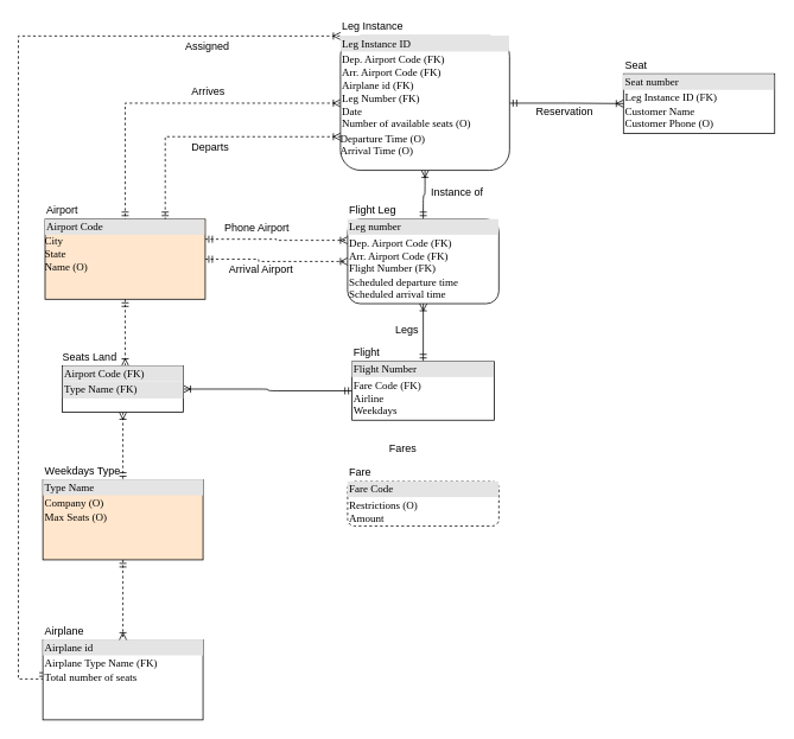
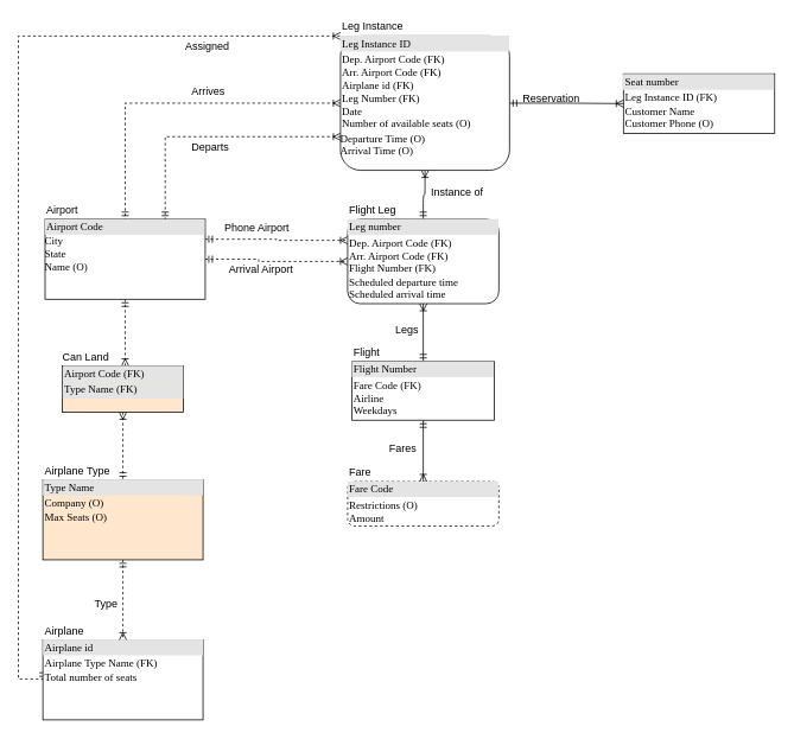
  <mxCell id="0" />
  <mxCell id="1" parent="0" />
  <mxCell id="2" style="edgeStyle=orthogonalEdgeStyle;rounded=0;orthogonalLoop=1;jettySize=auto;html=1;exitX=1;exitY=0.25;exitDx=0;exitDy=0;entryX=0;entryY=0.25;entryDx=0;entryDy=0;dashed=1;startArrow=ERmandOne;startFill=0;endArrow=ERoneToMany;endFill=0;" parent="1" source="4" target="7" edge="1"><mxGeometry relative="1" as="geometry" /></mxCell>
  <mxCell id="3" style="edgeStyle=orthogonalEdgeStyle;rounded=0;orthogonalLoop=1;jettySize=auto;html=1;exitX=0.5;exitY=1;exitDx=0;exitDy=0;entryX=0.5;entryY=1;entryDx=0;entryDy=0;startArrow=ERmandOne;startFill=0;endArrow=ERoneToMany;endFill=0;dashed=1;" edge="1" parent="1" source="4" target="42"><mxGeometry relative="1" as="geometry"><Array as="points"><mxPoint x="140" y="382" /><mxPoint x="140" y="382" /></Array></mxGeometry></mxCell>
- <mxCell id="4" value="&lt;div style=&quot;box-sizing: border-box ; width: 100% ; background: #e4e4e4 ; padding: 2px&quot;&gt;Airport Code&lt;/div&gt;City&lt;br&gt;State&lt;br&gt;Name (O)" style="verticalAlign=top;align=left;overflow=fill;html=1;rounded=0;shadow=0;comic=0;labelBackgroundColor=none;strokeWidth=1;fontFamily=Verdana;fontSize=12;fillColor=#ffe6cc;" parent="1" vertex="1"><mxGeometry x="50" y="246" width="180" height="90" as="geometry" /></mxCell>
+ <mxCell id="4" value="&lt;div style=&quot;box-sizing: border-box ; width: 100% ; background: #e4e4e4 ; padding: 2px&quot;&gt;Airport Code&lt;/div&gt;City&lt;br&gt;State&lt;br&gt;Name (O)" style="verticalAlign=top;align=left;overflow=fill;html=1;rounded=0;shadow=0;comic=0;labelBackgroundColor=none;strokeWidth=1;fontFamily=Verdana;fontSize=12" parent="1" vertex="1"><mxGeometry x="50" y="246" width="180" height="90" as="geometry" /></mxCell>
  <mxCell id="5" style="edgeStyle=orthogonalEdgeStyle;html=1;entryX=0.5;entryY=0;labelBackgroundColor=none;startArrow=ERoneToMany;endArrow=ERmandOne;fontFamily=Verdana;fontSize=12;align=left;startFill=0;endFill=0;" parent="1" source="7" target="14" edge="1"><mxGeometry relative="1" as="geometry" /></mxCell>
  <mxCell id="6" style="edgeStyle=orthogonalEdgeStyle;html=1;labelBackgroundColor=none;startArrow=ERmandOne;endArrow=ERoneToMany;fontFamily=Verdana;fontSize=12;align=left;" parent="1" source="7" target="19" edge="1"><mxGeometry relative="1" as="geometry" /></mxCell>
  <mxCell id="7" value="&lt;div style=&quot;box-sizing: border-box ; width: 100% ; background: #e4e4e4 ; padding: 2px&quot;&gt;Leg number&lt;/div&gt;&lt;table style=&quot;width: 100% ; font-size: 1em&quot; cellpadding=&quot;2&quot; cellspacing=&quot;0&quot;&gt;&lt;tbody&gt;&lt;tr&gt;&lt;td&gt;Dep. Airport Code (FK)&lt;br&gt;Arr. Airport Code (FK)&lt;br&gt;Flight Number (FK)&lt;br&gt;Scheduled departure time&lt;br&gt;Scheduled arrival time&lt;/td&gt;&lt;td&gt;&lt;/td&gt;&lt;/tr&gt;&lt;/tbody&gt;&lt;/table&gt;" style="verticalAlign=top;align=left;overflow=fill;html=1;rounded=1;shadow=0;comic=0;labelBackgroundColor=none;strokeWidth=1;fontFamily=Verdana;fontSize=12" parent="1" vertex="1"><mxGeometry x="390" y="246" width="170" height="95" as="geometry" /></mxCell>
  <mxCell id="8" style="edgeStyle=orthogonalEdgeStyle;rounded=0;orthogonalLoop=1;jettySize=auto;html=1;exitX=0;exitY=0.5;exitDx=0;exitDy=0;entryX=0;entryY=1;entryDx=0;entryDy=0;startArrow=ERmandOne;startFill=0;endArrow=ERoneToMany;endFill=0;dashed=1;" parent="1" source="9" target="27" edge="1"><mxGeometry relative="1" as="geometry"><Array as="points"><mxPoint x="20" y="763" /><mxPoint x="20" y="40" /></Array></mxGeometry></mxCell>
  <mxCell id="9" value="&lt;div style=&quot;box-sizing: border-box ; width: 100% ; background: #e4e4e4 ; padding: 2px&quot;&gt;Airplane id&lt;/div&gt;&lt;table style=&quot;width: 100% ; font-size: 1em&quot; cellpadding=&quot;2&quot; cellspacing=&quot;0&quot;&gt;&lt;tbody&gt;&lt;tr&gt;&lt;td&gt;Airplane Type Name (FK)&lt;br&gt;Total number of seats&lt;/td&gt;&lt;td&gt;&lt;/td&gt;&lt;/tr&gt;&lt;/tbody&gt;&lt;/table&gt;" style="verticalAlign=top;align=left;overflow=fill;html=1;rounded=0;shadow=0;comic=0;labelBackgroundColor=none;strokeWidth=1;fontFamily=Verdana;fontSize=12" parent="1" vertex="1"><mxGeometry x="47.5" y="719" width="180" height="90" as="geometry" /></mxCell>
  <mxCell id="10" style="edgeStyle=orthogonalEdgeStyle;html=1;entryX=0.5;entryY=0;labelBackgroundColor=none;startArrow=ERmandOne;endArrow=ERoneToMany;fontFamily=Verdana;fontSize=12;align=left;dashed=1;" parent="1" source="11" target="9" edge="1"><mxGeometry relative="1" as="geometry" /></mxCell>
  <mxCell id="11" value="&lt;div style=&quot;box-sizing: border-box ; width: 100% ; background: #e4e4e4 ; padding: 2px&quot;&gt;Type Name&lt;/div&gt;&lt;table style=&quot;width: 100% ; font-size: 1em&quot; cellpadding=&quot;2&quot; cellspacing=&quot;0&quot;&gt;&lt;tbody&gt;&lt;tr&gt;&lt;td&gt;Company (O)&lt;br&gt;Max Seats (O)&lt;/td&gt;&lt;td&gt;&lt;/td&gt;&lt;/tr&gt;&lt;/tbody&gt;&lt;/table&gt;" style="verticalAlign=top;align=left;overflow=fill;html=1;rounded=0;shadow=0;comic=0;labelBackgroundColor=none;strokeWidth=1;fontFamily=Verdana;fontSize=12;fillColor=#ffe6cc;" parent="1" vertex="1"><mxGeometry x="47.5" y="539" width="180" height="90" as="geometry" /></mxCell>
  <mxCell id="12" value="&lt;div style=&quot;box-sizing: border-box ; width: 100% ; background: #e4e4e4 ; padding: 2px&quot;&gt;Fare Code&lt;/div&gt;&lt;table style=&quot;width: 100% ; font-size: 1em&quot; cellpadding=&quot;2&quot; cellspacing=&quot;0&quot;&gt;&lt;tbody&gt;&lt;tr&gt;&lt;td&gt;Restrictions (O)&lt;br&gt;Amount&lt;br&gt;&lt;/td&gt;&lt;td&gt;&lt;/td&gt;&lt;/tr&gt;&lt;/tbody&gt;&lt;/table&gt;" style="verticalAlign=top;align=left;overflow=fill;html=1;rounded=1;shadow=0;comic=0;labelBackgroundColor=none;strokeWidth=1;fontFamily=Verdana;fontSize=12;dashed=1;" parent="1" vertex="1"><mxGeometry x="390" y="541" width="170" height="50" as="geometry" /></mxCell>
- <mxCell id="13" style="edgeStyle=orthogonalEdgeStyle;html=1;labelBackgroundColor=none;startArrow=ERmandOne;endArrow=ERoneToMany;fontFamily=Verdana;fontSize=12;align=left;" parent="1" source="14" target="41" edge="1"><mxGeometry relative="1" as="geometry" /></mxCell>
+ <mxCell id="13" style="edgeStyle=orthogonalEdgeStyle;html=1;entryX=0.5;entryY=0;labelBackgroundColor=none;startArrow=ERmandOne;endArrow=ERoneToMany;fontFamily=Verdana;fontSize=12;align=left;" parent="1" source="14" target="12" edge="1"><mxGeometry relative="1" as="geometry" /></mxCell>
  <mxCell id="14" value="&lt;div style=&quot;box-sizing: border-box ; width: 100% ; background: #e4e4e4 ; padding: 2px&quot;&gt;Flight Number&lt;/div&gt;&lt;table style=&quot;width: 100% ; font-size: 1em&quot; cellpadding=&quot;2&quot; cellspacing=&quot;0&quot;&gt;&lt;tbody&gt;&lt;tr&gt;&lt;td&gt;Fare Code (FK)&lt;br&gt;Airline&lt;br&gt;Weekdays&lt;/td&gt;&lt;td&gt;&lt;/td&gt;&lt;/tr&gt;&lt;/tbody&gt;&lt;/table&gt;" style="verticalAlign=top;align=left;overflow=fill;html=1;rounded=0;shadow=0;comic=0;labelBackgroundColor=none;strokeWidth=1;fontFamily=Verdana;fontSize=12" parent="1" vertex="1"><mxGeometry x="395" y="406" width="160" height="66" as="geometry" /></mxCell>
  <mxCell id="15" value="&lt;div style=&quot;box-sizing: border-box ; width: 100% ; background: #e4e4e4 ; padding: 2px&quot;&gt;Seat number&lt;/div&gt;&lt;table style=&quot;width: 100% ; font-size: 1em&quot; cellpadding=&quot;2&quot; cellspacing=&quot;0&quot;&gt;&lt;tbody&gt;&lt;tr&gt;&lt;td&gt;Leg Instance ID (FK)&lt;br&gt;Customer Name&lt;br&gt;Customer Phone (O)&lt;/td&gt;&lt;td&gt;&lt;/td&gt;&lt;/tr&gt;&lt;/tbody&gt;&lt;/table&gt;" style="verticalAlign=top;align=left;overflow=fill;html=1;rounded=0;shadow=0;comic=0;labelBackgroundColor=none;strokeWidth=1;fontFamily=Verdana;fontSize=12" parent="1" vertex="1"><mxGeometry x="700" y="82.5" width="170" height="67" as="geometry" /></mxCell>
  <mxCell id="16" style="edgeStyle=orthogonalEdgeStyle;rounded=0;orthogonalLoop=1;jettySize=auto;html=1;exitX=1;exitY=0.5;exitDx=0;exitDy=0;entryX=0;entryY=0.5;entryDx=0;entryDy=0;startArrow=ERmandOne;startFill=0;endArrow=ERoneToMany;endFill=0;" parent="1" source="19" target="15" edge="1"><mxGeometry relative="1" as="geometry" /></mxCell>
  <mxCell id="17" style="edgeStyle=orthogonalEdgeStyle;rounded=0;orthogonalLoop=1;jettySize=auto;html=1;exitX=0;exitY=0.5;exitDx=0;exitDy=0;entryX=0.5;entryY=1;entryDx=0;entryDy=0;dashed=1;startArrow=ERoneToMany;startFill=0;endArrow=ERmandOne;endFill=0;" parent="1" source="19" target="20" edge="1"><mxGeometry relative="1" as="geometry"><Array as="points"><mxPoint x="140" y="116" /></Array></mxGeometry></mxCell>
  <mxCell id="18" style="edgeStyle=orthogonalEdgeStyle;rounded=0;orthogonalLoop=1;jettySize=auto;html=1;exitX=0;exitY=0.75;exitDx=0;exitDy=0;entryX=0.75;entryY=1;entryDx=0;entryDy=0;dashed=1;startArrow=ERoneToMany;startFill=0;endArrow=ERmandOne;endFill=0;" parent="1" source="19" target="20" edge="1"><mxGeometry relative="1" as="geometry"><Array as="points"><mxPoint x="185" y="153" /></Array></mxGeometry></mxCell>
  <mxCell id="19" value="&lt;div style=&quot;box-sizing: border-box ; width: 100% ; background: #e4e4e4 ; padding: 2px&quot;&gt;Leg Instance ID&lt;/div&gt;&lt;table style=&quot;width: 100% ; font-size: 1em&quot; cellpadding=&quot;2&quot; cellspacing=&quot;0&quot;&gt;&lt;tbody&gt;&lt;tr&gt;&lt;td&gt;Dep. Airport Code (FK)&lt;br&gt;Arr. Airport Code (FK)&lt;br&gt;Airplane id (FK)&lt;br&gt;Leg Number (FK)&lt;br&gt;Date&lt;br&gt;Number of available seats (O)&lt;/td&gt;&lt;td&gt;&lt;br&gt;&lt;/td&gt;&lt;/tr&gt;&lt;/tbody&gt;&lt;/table&gt;Departure Time (O)&lt;br&gt;Arrival Time (O)" style="verticalAlign=top;align=left;overflow=fill;html=1;rounded=1;shadow=0;comic=0;labelBackgroundColor=none;strokeWidth=1;fontFamily=Verdana;fontSize=12" parent="1" vertex="1"><mxGeometry x="382" y="40" width="190" height="151" as="geometry" /></mxCell>
  <mxCell id="20" value="Airport" style="text;html=1;strokeColor=none;fillColor=none;align=left;verticalAlign=middle;whiteSpace=wrap;rounded=0;" parent="1" vertex="1"><mxGeometry x="50" y="226" width="180" height="20" as="geometry" /></mxCell>
- <mxCell id="21" value="Weekdays Type" style="text;html=1;strokeColor=none;fillColor=none;align=left;verticalAlign=middle;whiteSpace=wrap;rounded=0;labelBackgroundColor=none;" parent="1" vertex="1"><mxGeometry x="47.5" y="519" width="180" height="20" as="geometry" /></mxCell>
+ <mxCell id="21" value="Airplane Type" style="text;html=1;strokeColor=none;fillColor=none;align=left;verticalAlign=middle;whiteSpace=wrap;rounded=0;labelBackgroundColor=none;" parent="1" vertex="1"><mxGeometry x="47.5" y="519" width="180" height="20" as="geometry" /></mxCell>
  <mxCell id="22" value="Airplane" style="text;html=1;strokeColor=none;fillColor=none;align=left;verticalAlign=middle;whiteSpace=wrap;rounded=0;" parent="1" vertex="1"><mxGeometry x="47.5" y="699" width="180" height="20" as="geometry" /></mxCell>
  <mxCell id="23" style="edgeStyle=orthogonalEdgeStyle;rounded=0;orthogonalLoop=1;jettySize=auto;html=1;exitX=0.5;exitY=1;exitDx=0;exitDy=0;" parent="1" source="14" target="14" edge="1"><mxGeometry relative="1" as="geometry" /></mxCell>
  <mxCell id="24" value="Flight Leg" style="text;html=1;strokeColor=none;fillColor=none;align=left;verticalAlign=middle;whiteSpace=wrap;rounded=0;" parent="1" vertex="1"><mxGeometry x="390" y="226" width="180" height="20" as="geometry" /></mxCell>
  <mxCell id="25" value="Flight" style="text;html=1;strokeColor=none;fillColor=none;align=left;verticalAlign=middle;whiteSpace=wrap;rounded=0;" parent="1" vertex="1"><mxGeometry x="395" y="386" width="160" height="20" as="geometry" /></mxCell>
  <mxCell id="26" value="Fare" style="text;html=1;strokeColor=none;fillColor=none;align=left;verticalAlign=middle;whiteSpace=wrap;rounded=0;" parent="1" vertex="1"><mxGeometry x="390" y="521" width="180" height="20" as="geometry" /></mxCell>
  <mxCell id="27" value="Leg Instance" style="text;html=1;strokeColor=none;fillColor=none;align=left;verticalAlign=middle;whiteSpace=wrap;rounded=0;" parent="1" vertex="1"><mxGeometry x="382" y="20" width="180" height="20" as="geometry" /></mxCell>
- <mxCell id="28" value="Seat" style="text;html=1;strokeColor=none;fillColor=none;align=left;verticalAlign=middle;whiteSpace=wrap;rounded=0;" parent="1" vertex="1"><mxGeometry x="700" y="62.5" width="170" height="20" as="geometry" /></mxCell>
+ <mxCell id="29" value="Type" style="text;html=1;strokeColor=none;fillColor=none;align=left;verticalAlign=middle;whiteSpace=wrap;rounded=0;labelBackgroundColor=none;" parent="1" vertex="1"><mxGeometry x="103.5" y="669" width="40" height="20" as="geometry" /></mxCell>
  <mxCell id="30" style="edgeStyle=orthogonalEdgeStyle;rounded=0;orthogonalLoop=1;jettySize=auto;html=1;exitX=1;exitY=0.5;exitDx=0;exitDy=0;entryX=0;entryY=0.5;entryDx=0;entryDy=0;dashed=1;startArrow=ERmandOne;startFill=0;endArrow=ERoneToMany;endFill=0;" parent="1" source="4" target="7" edge="1"><mxGeometry relative="1" as="geometry"><mxPoint x="250" y="328.5" as="sourcePoint" /><mxPoint x="340" y="336" as="targetPoint" /><Array as="points"><mxPoint x="290" y="291" /><mxPoint x="290" y="294" /></Array></mxGeometry></mxCell>
  <mxCell id="31" value="Phone Airport" style="text;html=1;strokeColor=none;fillColor=none;align=left;verticalAlign=middle;whiteSpace=wrap;rounded=0;labelBackgroundColor=none;" parent="1" vertex="1"><mxGeometry x="250" y="246" width="130" height="20" as="geometry" /></mxCell>
  <mxCell id="32" value="Arrival Airport" style="text;html=1;strokeColor=none;fillColor=none;align=left;verticalAlign=middle;whiteSpace=wrap;rounded=0;labelBackgroundColor=none;" parent="1" vertex="1"><mxGeometry x="255" y="293" width="130" height="20" as="geometry" /></mxCell>
  <mxCell id="33" value="Legs" style="text;html=1;strokeColor=none;fillColor=none;align=left;verticalAlign=middle;whiteSpace=wrap;rounded=0;labelBackgroundColor=none;" parent="1" vertex="1"><mxGeometry x="442" y="361" width="40" height="20" as="geometry" /></mxCell>
  <mxCell id="34" value="Fares" style="text;html=1;strokeColor=none;fillColor=none;align=left;verticalAlign=middle;whiteSpace=wrap;rounded=0;labelBackgroundColor=none;" parent="1" vertex="1"><mxGeometry x="435" y="494" width="40" height="20" as="geometry" /></mxCell>
  <mxCell id="35" value="Instance of" style="text;html=1;strokeColor=none;fillColor=none;align=left;verticalAlign=middle;whiteSpace=wrap;rounded=0;labelBackgroundColor=none;" parent="1" vertex="1"><mxGeometry x="482" y="206" width="80" height="20" as="geometry" /></mxCell>
- <mxCell id="36" value="Reservation" style="text;html=1;strokeColor=none;fillColor=none;align=left;verticalAlign=middle;whiteSpace=wrap;rounded=0;labelBackgroundColor=none;" parent="1" vertex="1"><mxGeometry x="600" y="116" width="80" height="20" as="geometry" /></mxCell>
+ <mxCell id="36" value="Reservation" style="text;html=1;strokeColor=none;fillColor=none;align=left;verticalAlign=middle;whiteSpace=wrap;rounded=0;labelBackgroundColor=none;" parent="1" vertex="1"><mxGeometry x="585" y="101" width="80" height="20" as="geometry" /></mxCell>
  <mxCell id="37" value="Assigned" style="text;html=1;strokeColor=none;fillColor=none;align=left;verticalAlign=middle;whiteSpace=wrap;rounded=0;labelBackgroundColor=none;" parent="1" vertex="1"><mxGeometry x="205.5" y="42" width="130" height="20" as="geometry" /></mxCell>
  <mxCell id="38" value="Arrives" style="text;html=1;strokeColor=none;fillColor=none;align=left;verticalAlign=middle;whiteSpace=wrap;rounded=0;labelBackgroundColor=none;" parent="1" vertex="1"><mxGeometry x="212.5" y="93" width="130" height="20" as="geometry" /></mxCell>
  <mxCell id="39" value="Departs" style="text;html=1;strokeColor=none;fillColor=none;align=left;verticalAlign=middle;whiteSpace=wrap;rounded=0;labelBackgroundColor=none;" parent="1" vertex="1"><mxGeometry x="212.5" y="155" width="130" height="20" as="geometry" /></mxCell>
  <mxCell id="40" style="edgeStyle=orthogonalEdgeStyle;rounded=0;orthogonalLoop=1;jettySize=auto;html=1;exitX=0.5;exitY=1;exitDx=0;exitDy=0;entryX=0.5;entryY=1;entryDx=0;entryDy=0;dashed=1;startArrow=ERoneToMany;startFill=0;endArrow=ERmandOne;endFill=0;" edge="1" parent="1" source="41" target="21"><mxGeometry relative="1" as="geometry"><Array as="points"><mxPoint x="138" y="521" /><mxPoint x="138" y="521" /></Array></mxGeometry></mxCell>
- <mxCell id="41" value="&lt;div style=&quot;box-sizing: border-box ; width: 100% ; background: #e4e4e4 ; padding: 2px&quot;&gt;Airport Code (FK)&lt;/div&gt;&lt;div style=&quot;box-sizing: border-box ; width: 100% ; background: #e4e4e4 ; padding: 2px&quot;&gt;Type Name (FK)&lt;/div&gt;&lt;table style=&quot;width: 100% ; font-size: 1em&quot; cellpadding=&quot;2&quot; cellspacing=&quot;0&quot;&gt;&lt;tbody&gt;&lt;tr&gt;&lt;td&gt;&lt;br&gt;&lt;/td&gt;&lt;td&gt;&lt;/td&gt;&lt;/tr&gt;&lt;/tbody&gt;&lt;/table&gt;" style="verticalAlign=top;align=left;overflow=fill;html=1;rounded=0;shadow=0;comic=0;labelBackgroundColor=none;strokeWidth=1;fontFamily=Verdana;fontSize=12" vertex="1" parent="1"><mxGeometry x="69.5" y="411" width="136" height="52" as="geometry" /></mxCell>
- <mxCell id="42" value="Seats Land" style="text;html=1;strokeColor=none;fillColor=none;align=left;verticalAlign=middle;whiteSpace=wrap;rounded=0;labelBackgroundColor=none;" vertex="1" parent="1"><mxGeometry x="67.5" y="391" width="145" height="20" as="geometry" /></mxCell>
+ <mxCell id="41" value="&lt;div style=&quot;box-sizing: border-box ; width: 100% ; background: #e4e4e4 ; padding: 2px&quot;&gt;Airport Code (FK)&lt;/div&gt;&lt;div style=&quot;box-sizing: border-box ; width: 100% ; background: #e4e4e4 ; padding: 2px&quot;&gt;Type Name (FK)&lt;/div&gt;&lt;table style=&quot;width: 100% ; font-size: 1em&quot; cellpadding=&quot;2&quot; cellspacing=&quot;0&quot;&gt;&lt;tbody&gt;&lt;tr&gt;&lt;td&gt;&lt;br&gt;&lt;/td&gt;&lt;td&gt;&lt;/td&gt;&lt;/tr&gt;&lt;/tbody&gt;&lt;/table&gt;" style="verticalAlign=top;align=left;overflow=fill;html=1;rounded=0;shadow=0;comic=0;labelBackgroundColor=none;strokeWidth=1;fontFamily=Verdana;fontSize=12;fillColor=#ffe6cc;" vertex="1" parent="1"><mxGeometry x="69.5" y="411" width="136" height="52" as="geometry" /></mxCell>
+ <mxCell id="42" value="Can Land" style="text;html=1;strokeColor=none;fillColor=none;align=left;verticalAlign=middle;whiteSpace=wrap;rounded=0;labelBackgroundColor=none;" vertex="1" parent="1"><mxGeometry x="67.5" y="391" width="145" height="20" as="geometry" /></mxCell>
